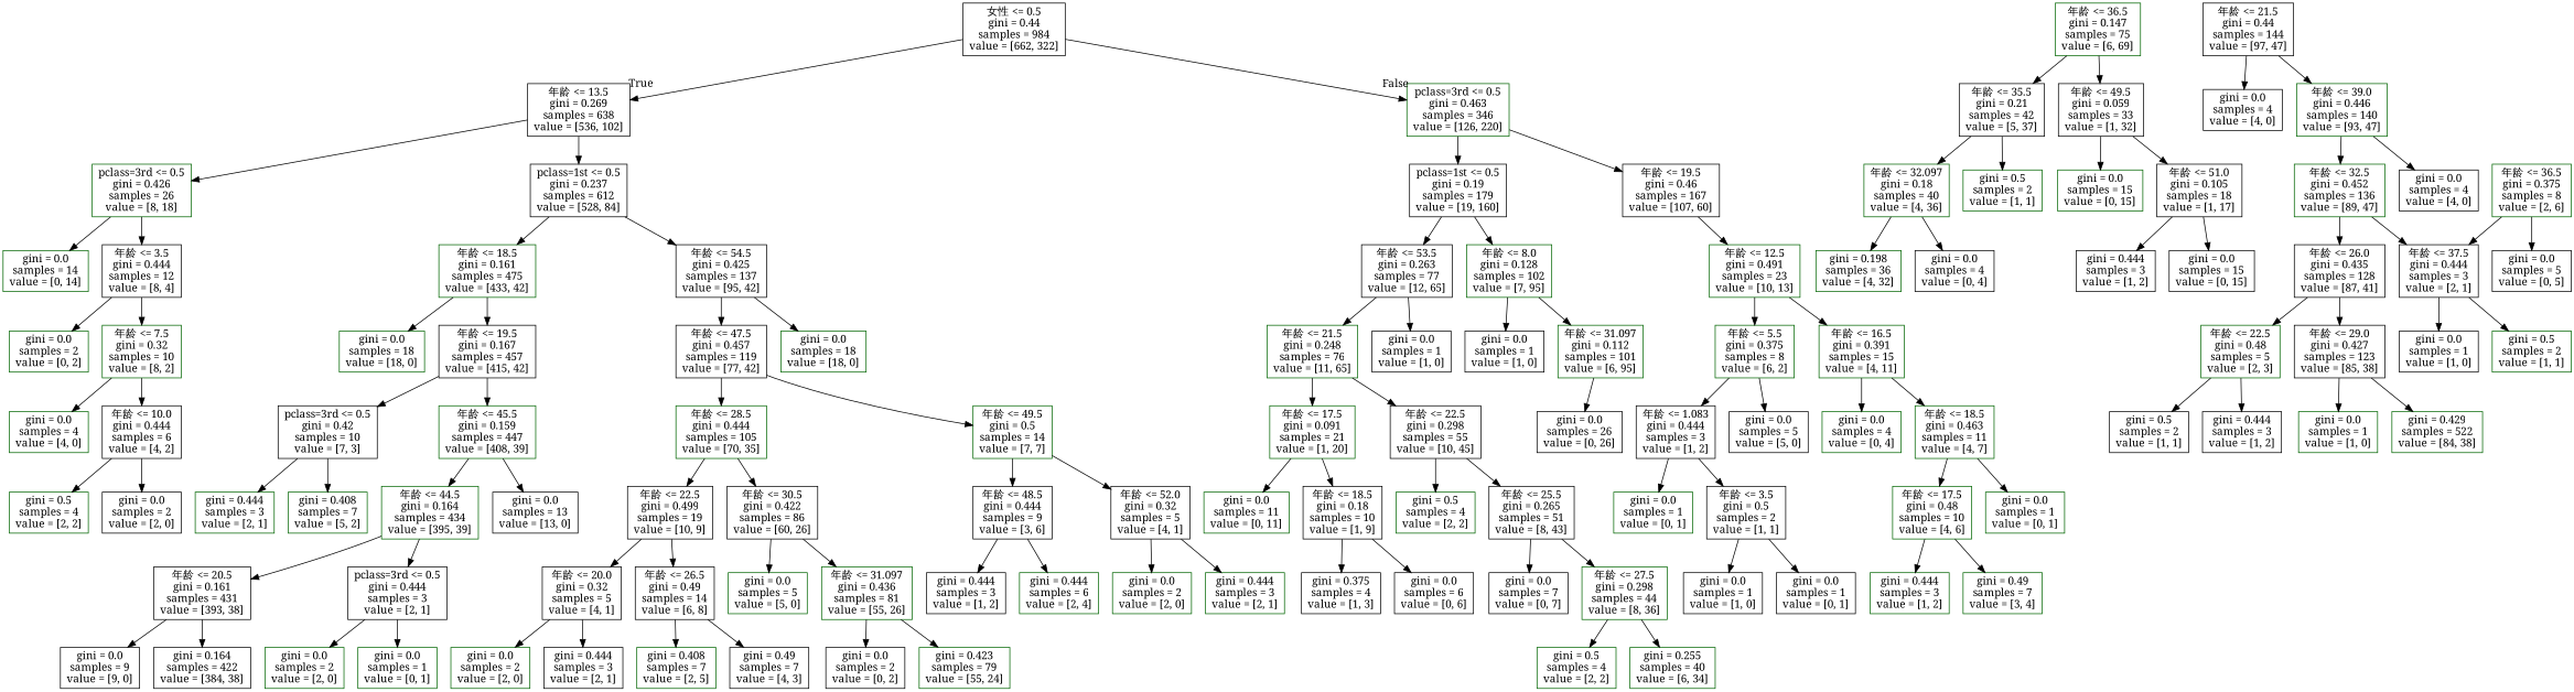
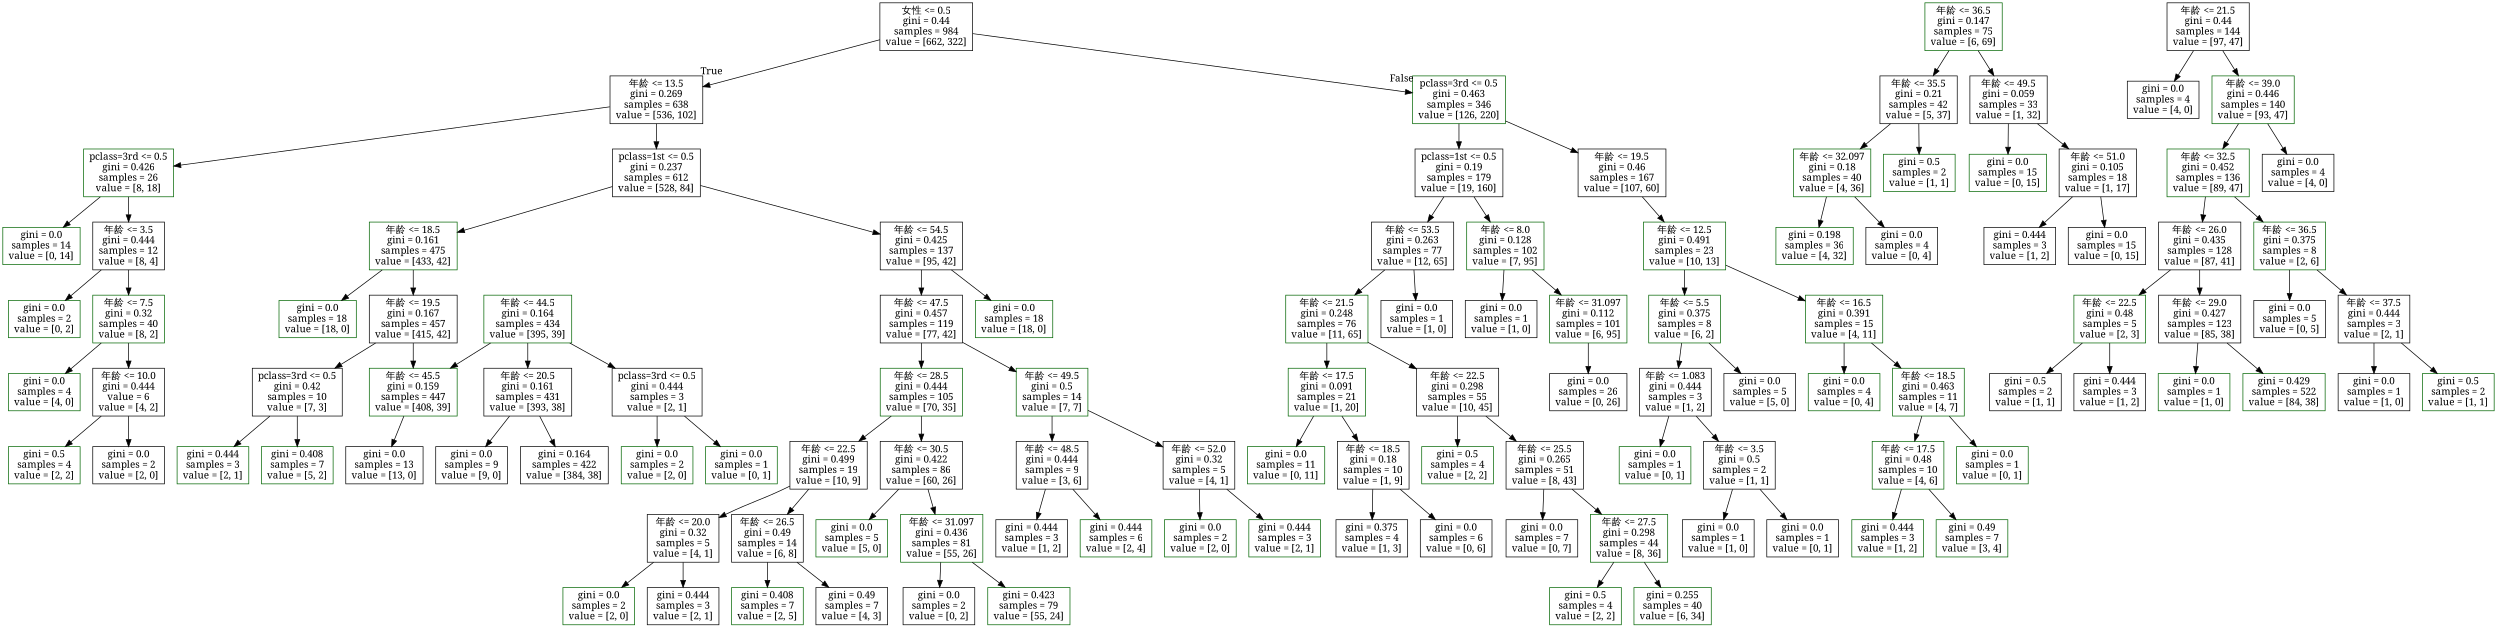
  digraph {
    fontname="Noto Serif"
    node [color=black fontname="Noto Serif" shape=box]
    edge [fontname="Noto Serif"]
    n1 [label="女性 <= 0.5\ngini = 0.44\nsamples = 984\nvalue = [662, 322]"]
    n2 [label="年龄 <= 13.5\ngini = 0.269\nsamples = 638\nvalue = [536, 102]"]
    n3 [color=darkgreen label="pclass=3rd <= 0.5\ngini = 0.463\nsamples = 346\nvalue = [126, 220]"]
    n4 [color=darkgreen label="pclass=3rd <= 0.5\ngini = 0.426\nsamples = 26\nvalue = [8, 18]"]
    n5 [label="pclass=1st <= 0.5\ngini = 0.237\nsamples = 612\nvalue = [528, 84]"]
    n6 [label="pclass=1st <= 0.5\ngini = 0.19\nsamples = 179\nvalue = [19, 160]"]
    n7 [label="年龄 <= 19.5\ngini = 0.46\nsamples = 167\nvalue = [107, 60]"]
    n8 [color=darkgreen label="gini = 0.0\nsamples = 14\nvalue = [0, 14]"]
    n9 [label="年龄 <= 3.5\ngini = 0.444\nsamples = 12\nvalue = [8, 4]"]
    n10 [color=darkgreen label="年龄 <= 18.5\ngini = 0.161\nsamples = 475\nvalue = [433, 42]"]
    n11 [label="年龄 <= 54.5\ngini = 0.425\nsamples = 137\nvalue = [95, 42]"]
    n12 [color=darkgreen label="gini = 0.0\nsamples = 2\nvalue = [0, 2]"]
-   n13 [color=darkgreen label="年龄 <= 7.5\ngini = 0.32\nsamples = 10\nvalue = [8, 2]"]
+   n13 [color=darkgreen label="年龄 <= 7.5\ngini = 0.32\nsamples = 40\nvalue = [8, 2]"]
    n14 [color=darkgreen label="gini = 0.0\nsamples = 4\nvalue = [4, 0]"]
-   n15 [label="年龄 <= 10.0\ngini = 0.444\nsamples = 6\nvalue = [4, 2]"]
+   n15 [label="年龄 <= 10.0\ngini = 0.444\nvalue = 6\nvalue = [4, 2]"]
    n16 [color=darkgreen label="gini = 0.5\nsamples = 4\nvalue = [2, 2]"]
    n17 [label="gini = 0.0\nsamples = 2\nvalue = [2, 0]"]
    n18 [color=darkgreen label="gini = 0.0\nsamples = 18\nvalue = [18, 0]"]
    n19 [label="年龄 <= 19.5\ngini = 0.167\nsamples = 457\nvalue = [415, 42]"]
    n20 [label="年龄 <= 47.5\ngini = 0.457\nsamples = 119\nvalue = [77, 42]"]
    n21 [color=darkgreen label="gini = 0.0\nsamples = 18\nvalue = [18, 0]"]
    n22 [label="pclass=3rd <= 0.5\ngini = 0.42\nsamples = 10\nvalue = [7, 3]"]
    n23 [color=darkgreen label="年龄 <= 45.5\ngini = 0.159\nsamples = 447\nvalue = [408, 39]"]
    n24 [color=darkgreen label="gini = 0.444\nsamples = 3\nvalue = [2, 1]"]
    n25 [color=darkgreen label="gini = 0.408\nsamples = 7\nvalue = [5, 2]"]
    n26 [color=darkgreen label="年龄 <= 44.5\ngini = 0.164\nsamples = 434\nvalue = [395, 39]"]
    n27 [label="gini = 0.0\nsamples = 13\nvalue = [13, 0]"]
    n28 [label="年龄 <= 20.5\ngini = 0.161\nsamples = 431\nvalue = [393, 38]"]
    n29 [label="pclass=3rd <= 0.5\ngini = 0.444\nsamples = 3\nvalue = [2, 1]"]
    n30 [label="gini = 0.0\nsamples = 9\nvalue = [9, 0]"]
    n31 [label="gini = 0.164\nsamples = 422\nvalue = [384, 38]"]
    n32 [color=darkgreen label="gini = 0.0\nsamples = 2\nvalue = [2, 0]"]
    n33 [color=darkgreen label="gini = 0.0\nsamples = 1\nvalue = [0, 1]"]
    n34 [color=darkgreen label="年龄 <= 28.5\ngini = 0.444\nsamples = 105\nvalue = [70, 35]"]
    n35 [color=darkgreen label="年龄 <= 49.5\ngini = 0.5\nsamples = 14\nvalue = [7, 7]"]
    n36 [label="年龄 <= 22.5\ngini = 0.499\nsamples = 19\nvalue = [10, 9]"]
    n37 [label="年龄 <= 30.5\ngini = 0.422\nsamples = 86\nvalue = [60, 26]"]
    n38 [label="年龄 <= 48.5\ngini = 0.444\nsamples = 9\nvalue = [3, 6]"]
    n39 [label="年龄 <= 52.0\ngini = 0.32\nsamples = 5\nvalue = [4, 1]"]
    n40 [label="年龄 <= 20.0\ngini = 0.32\nsamples = 5\nvalue = [4, 1]"]
    n41 [label="年龄 <= 26.5\ngini = 0.49\nsamples = 14\nvalue = [6, 8]"]
    n42 [color=darkgreen label="gini = 0.0\nsamples = 5\nvalue = [5, 0]"]
    n43 [color=darkgreen label="年龄 <= 31.097\ngini = 0.436\nsamples = 81\nvalue = [55, 26]"]
    n44 [color=darkgreen label="gini = 0.0\nsamples = 2\nvalue = [2, 0]"]
    n45 [label="gini = 0.444\nsamples = 3\nvalue = [2, 1]"]
    n46 [color=darkgreen label="gini = 0.408\nsamples = 7\nvalue = [2, 5]"]
    n47 [label="gini = 0.49\nsamples = 7\nvalue = [4, 3]"]
    n48 [label="gini = 0.0\nsamples = 2\nvalue = [0, 2]"]
    n49 [color=darkgreen label="gini = 0.423\nsamples = 79\nvalue = [55, 24]"]
    n50 [label="gini = 0.444\nsamples = 3\nvalue = [1, 2]"]
    n51 [color=darkgreen label="gini = 0.444\nsamples = 6\nvalue = [2, 4]"]
    n52 [color=darkgreen label="gini = 0.0\nsamples = 2\nvalue = [2, 0]"]
    n53 [color=darkgreen label="gini = 0.444\nsamples = 3\nvalue = [2, 1]"]
    n54 [label="年龄 <= 53.5\ngini = 0.263\nsamples = 77\nvalue = [12, 65]"]
    n55 [color=darkgreen label="年龄 <= 8.0\ngini = 0.128\nsamples = 102\nvalue = [7, 95]"]
    n56 [color=darkgreen label="年龄 <= 12.5\ngini = 0.491\nsamples = 23\nvalue = [10, 13]"]
    n57 [color=darkgreen label="年龄 <= 21.5\ngini = 0.248\nsamples = 76\nvalue = [11, 65]"]
    n58 [label="gini = 0.0\nsamples = 1\nvalue = [1, 0]"]
    n59 [label="gini = 0.0\nsamples = 1\nvalue = [1, 0]"]
    n60 [color=darkgreen label="年龄 <= 31.097\ngini = 0.112\nsamples = 101\nvalue = [6, 95]"]
    n61 [color=darkgreen label="年龄 <= 17.5\ngini = 0.091\nsamples = 21\nvalue = [1, 20]"]
    n62 [label="年龄 <= 22.5\ngini = 0.298\nsamples = 55\nvalue = [10, 45]"]
    n63 [color=darkgreen label="gini = 0.0\nsamples = 11\nvalue = [0, 11]"]
    n64 [label="年龄 <= 18.5\ngini = 0.18\nsamples = 10\nvalue = [1, 9]"]
    n65 [color=darkgreen label="gini = 0.5\nsamples = 4\nvalue = [2, 2]"]
    n66 [label="年龄 <= 25.5\ngini = 0.265\nsamples = 51\nvalue = [8, 43]"]
    n67 [label="gini = 0.375\nsamples = 4\nvalue = [1, 3]"]
    n68 [label="gini = 0.0\nsamples = 6\nvalue = [0, 6]"]
    n69 [label="gini = 0.0\nsamples = 7\nvalue = [0, 7]"]
    n70 [color=darkgreen label="年龄 <= 27.5\ngini = 0.298\nsamples = 44\nvalue = [8, 36]"]
    n71 [color=darkgreen label="gini = 0.5\nsamples = 4\nvalue = [2, 2]"]
    n72 [color=darkgreen label="gini = 0.255\nsamples = 40\nvalue = [6, 34]"]
    n73 [label="gini = 0.0\nsamples = 26\nvalue = [0, 26]"]
    n74 [color=darkgreen label="年龄 <= 36.5\ngini = 0.147\nsamples = 75\nvalue = [6, 69]"]
    n75 [label="年龄 <= 35.5\ngini = 0.21\nsamples = 42\nvalue = [5, 37]"]
    n76 [label="年龄 <= 49.5\ngini = 0.059\nsamples = 33\nvalue = [1, 32]"]
    n77 [color=darkgreen label="年龄 <= 32.097\ngini = 0.18\nsamples = 40\nvalue = [4, 36]"]
    n78 [color=darkgreen label="gini = 0.5\nsamples = 2\nvalue = [1, 1]"]
    n79 [color=darkgreen label="gini = 0.0\nsamples = 15\nvalue = [0, 15]"]
    n80 [label="年龄 <= 51.0\ngini = 0.105\nsamples = 18\nvalue = [1, 17]"]
    n81 [color=darkgreen label="gini = 0.198\nsamples = 36\nvalue = [4, 32]"]
    n82 [label="gini = 0.0\nsamples = 4\nvalue = [0, 4]"]
    n83 [label="gini = 0.444\nsamples = 3\nvalue = [1, 2]"]
    n84 [label="gini = 0.0\nsamples = 15\nvalue = [0, 15]"]
    n85 [color=darkgreen label="年龄 <= 5.5\ngini = 0.375\nsamples = 8\nvalue = [6, 2]"]
    n86 [color=darkgreen label="年龄 <= 16.5\ngini = 0.391\nsamples = 15\nvalue = [4, 11]"]
    n87 [label="年龄 <= 21.5\ngini = 0.44\nsamples = 144\nvalue = [97, 47]"]
    n88 [label="gini = 0.0\nsamples = 4\nvalue = [4, 0]"]
    n89 [color=darkgreen label="年龄 <= 39.0\ngini = 0.446\nsamples = 140\nvalue = [93, 47]"]
    n90 [label="年龄 <= 1.083\ngini = 0.444\nsamples = 3\nvalue = [1, 2]"]
    n91 [label="gini = 0.0\nsamples = 5\nvalue = [5, 0]"]
    n92 [color=darkgreen label="gini = 0.0\nsamples = 4\nvalue = [0, 4]"]
    n93 [color=darkgreen label="年龄 <= 18.5\ngini = 0.463\nsamples = 11\nvalue = [4, 7]"]
    n94 [color=darkgreen label="gini = 0.0\nsamples = 1\nvalue = [0, 1]"]
    n95 [label="年龄 <= 3.5\ngini = 0.5\nsamples = 2\nvalue = [1, 1]"]
    n96 [label="gini = 0.0\nsamples = 1\nvalue = [1, 0]"]
    n97 [label="gini = 0.0\nsamples = 1\nvalue = [0, 1]"]
    n98 [color=darkgreen label="年龄 <= 17.5\ngini = 0.48\nsamples = 10\nvalue = [4, 6]"]
    n99 [color=darkgreen label="gini = 0.0\nsamples = 1\nvalue = [0, 1]"]
    n100 [color=darkgreen label="gini = 0.444\nsamples = 3\nvalue = [1, 2]"]
    n101 [color=darkgreen label="gini = 0.49\nsamples = 7\nvalue = [3, 4]"]
    n102 [color=darkgreen label="年龄 <= 32.5\ngini = 0.452\nsamples = 136\nvalue = [89, 47]"]
    n103 [label="gini = 0.0\nsamples = 4\nvalue = [4, 0]"]
    n104 [label="年龄 <= 26.0\ngini = 0.435\nsamples = 128\nvalue = [87, 41]"]
    n105 [color=darkgreen label="年龄 <= 36.5\ngini = 0.375\nsamples = 8\nvalue = [2, 6]"]
    n106 [color=darkgreen label="年龄 <= 22.5\ngini = 0.48\nsamples = 5\nvalue = [2, 3]"]
    n107 [label="年龄 <= 29.0\ngini = 0.427\nsamples = 123\nvalue = [85, 38]"]
    n108 [label="gini = 0.0\nsamples = 5\nvalue = [0, 5]"]
    n109 [label="年龄 <= 37.5\ngini = 0.444\nsamples = 3\nvalue = [2, 1]"]
    n110 [label="gini = 0.5\nsamples = 2\nvalue = [1, 1]"]
    n111 [label="gini = 0.444\nsamples = 3\nvalue = [1, 2]"]
    n112 [color=darkgreen label="gini = 0.0\nsamples = 1\nvalue = [1, 0]"]
    n113 [color=darkgreen label="gini = 0.429\nsamples = 522\nvalue = [84, 38]"]
    n114 [label="gini = 0.0\nsamples = 1\nvalue = [1, 0]"]
    n115 [color=darkgreen label="gini = 0.5\nsamples = 2\nvalue = [1, 1]"]
    n1 -> n2 [headlabel=True labelangle=45 labeldistance=2.5]
    n1 -> n3 [headlabel=False labelangle=-45 labeldistance=2.5]
    n2 -> n4
    n2 -> n5
    n3 -> n6
    n3 -> n7
    n4 -> n8
    n4 -> n9
    n5 -> n10
    n5 -> n11
    n6 -> n54
    n6 -> n55
    n7 -> n56
    n9 -> n12
    n9 -> n13
    n10 -> n18
    n10 -> n19
    n11 -> n20
    n11 -> n21
    n13 -> n14
    n13 -> n15
    n15 -> n16
    n15 -> n17
    n19 -> n22
    n19 -> n23
    n20 -> n34
    n20 -> n35
    n22 -> n24
    n22 -> n25
-   n23 -> n26
+   n26 -> n23
    n23 -> n27
    n26 -> n28
    n26 -> n29
    n28 -> n30
    n28 -> n31
    n29 -> n32
    n29 -> n33
    n34 -> n36
    n34 -> n37
    n35 -> n38
    n35 -> n39
    n36 -> n40
    n36 -> n41
    n37 -> n42
    n37 -> n43
    n38 -> n50
    n38 -> n51
    n39 -> n52
    n39 -> n53
    n40 -> n44
    n40 -> n45
    n41 -> n46
    n41 -> n47
    n43 -> n48
    n43 -> n49
    n54 -> n57
    n54 -> n58
    n55 -> n59
    n55 -> n60
    n56 -> n85
    n56 -> n86
    n57 -> n61
    n57 -> n62
    n60 -> n73
    n61 -> n63
    n61 -> n64
    n62 -> n65
    n62 -> n66
    n64 -> n67
    n64 -> n68
    n66 -> n69
    n66 -> n70
    n70 -> n71
    n70 -> n72
    n74 -> n75
    n74 -> n76
    n75 -> n77
    n75 -> n78
    n76 -> n79
    n76 -> n80
    n77 -> n81
    n77 -> n82
    n80 -> n83
    n80 -> n84
    n85 -> n90
    n85 -> n91
    n86 -> n92
    n86 -> n93
    n87 -> n88
    n87 -> n89
    n89 -> n102
    n89 -> n103
    n90 -> n94
    n90 -> n95
    n93 -> n98
    n93 -> n99
    n95 -> n96
    n95 -> n97
    n98 -> n100
    n98 -> n101
    n102 -> n104
-   n102 -> n109
+   n102 -> n105
    n104 -> n106
    n104 -> n107
    n105 -> n108
    n105 -> n109
    n106 -> n110
    n106 -> n111
    n107 -> n112
    n107 -> n113
    n109 -> n114
    n109 -> n115
  }
